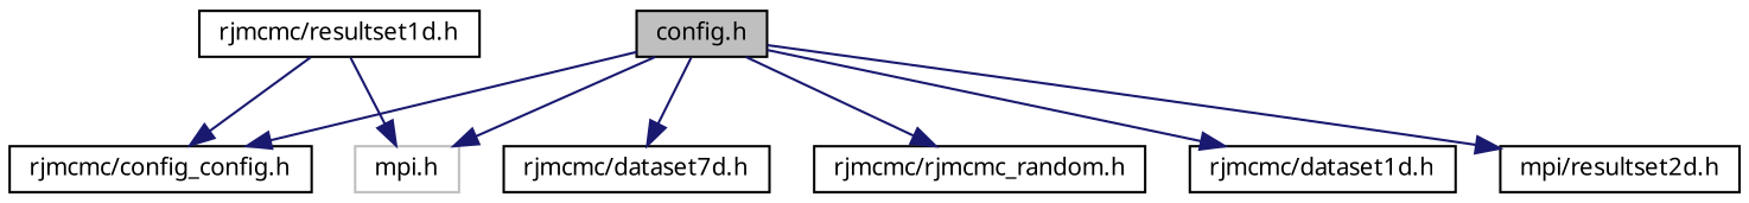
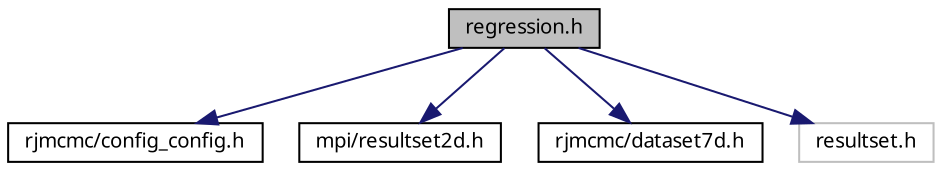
  digraph {
    node [color=black fillcolor=white fontname="FreeSans.ttf" fontsize=10 shape=record style=filled]
    edge [color=midnightblue fontname="FreeSans.ttf" fontsize=10 labelfontname="FreeSans.ttf" labelfontsize=10 style=solid]
-   n1 [fillcolor=grey75 fontcolor=black height=0.2 label="config.h" width=0.4]
+   n1 [fillcolor=grey75 fontcolor=black height=0.2 label="regression.h" width=0.4]
    n2 [height=0.2 label="rjmcmc/config_config.h" width=0.4]
-   n3 [height=0.2 label="rjmcmc/dataset1d.h" width=0.4]
    n4 [height=0.2 label="mpi/resultset2d.h" width=0.4]
    n5 [height=0.2 label="rjmcmc/dataset7d.h" width=0.4]
-   n6 [height=0.2 label="rjmcmc/rjmcmc_random.h" width=0.4]
-   n7 [color=grey75 height=0.2 label="mpi.h" width=0.4]
-   n8 [height=0.2 label="rjmcmc/resultset1d.h" width=0.4]
+   n7 [color=grey75 height=0.2 label="resultset.h" width=0.4]
    n1 -> n2
-   n1 -> n3
    n1 -> n4
    n1 -> n5
-   n1 -> n6
    n1 -> n7
-   n8 -> n2
-   n8 -> n7
  }
